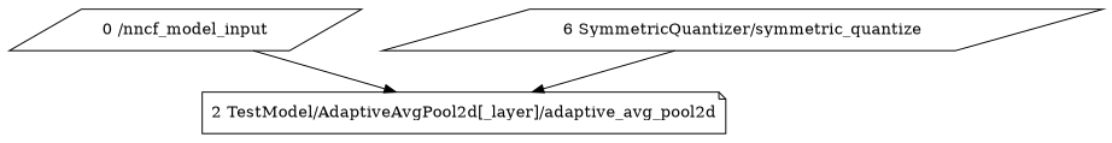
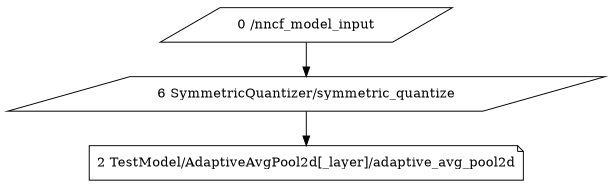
  strict digraph {
    fontname="DejaVu Serif"
    node [fontname="DejaVu Serif" shape=parallelogram]
    edge [fontname="DejaVu Serif" style=solid]
    "0 /nncf_model_input" [type=nncf_model_input]
    n2 [label="6 SymmetricQuantizer/symmetric_quantize" scope=SymmetricQuantizer type=symmetric_quantize]
    "2 TestModel/AdaptiveAvgPool2d[_layer]/adaptive_avg_pool2d" [scope="TestModel/AdaptiveAvgPool2d[_layer]" shape=note type=adaptive_avg_pool2d]
-   "0 /nncf_model_input" -> "2 TestModel/AdaptiveAvgPool2d[_layer]/adaptive_avg_pool2d"
+   "0 /nncf_model_input" -> n2
    n2 -> "2 TestModel/AdaptiveAvgPool2d[_layer]/adaptive_avg_pool2d"
  }
